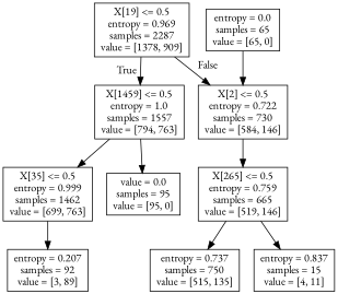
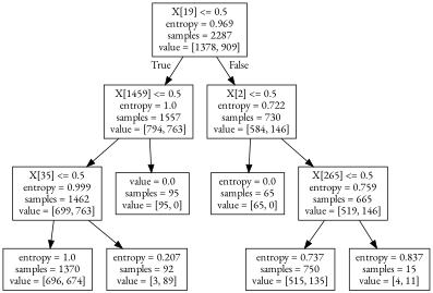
  digraph {
    fontname="EB Garamond"
    node [fontname="EB Garamond" shape=box]
    edge [fontname="EB Garamond"]
    n1 [label="X[19] <= 0.5\nentropy = 0.969\nsamples = 2287\nvalue = [1378, 909]"]
    n2 [label="X[1459] <= 0.5\nentropy = 1.0\nsamples = 1557\nvalue = [794, 763]"]
    n3 [label="X[2] <= 0.5\nentropy = 0.722\nsamples = 730\nvalue = [584, 146]"]
    n4 [label="X[35] <= 0.5\nentropy = 0.999\nsamples = 1462\nvalue = [699, 763]"]
    n5 [label="value = 0.0\nsamples = 95\nvalue = [95, 0]"]
    n6 [label="entropy = 0.0\nsamples = 65\nvalue = [65, 0]"]
    n7 [label="X[265] <= 0.5\nentropy = 0.759\nsamples = 665\nvalue = [519, 146]"]
+   n8 [label="entropy = 1.0\nsamples = 1370\nvalue = [696, 674]"]
    n9 [label="entropy = 0.207\nsamples = 92\nvalue = [3, 89]"]
    n10 [label="entropy = 0.737\nsamples = 750\nvalue = [515, 135]"]
    n11 [label="entropy = 0.837\nsamples = 15\nvalue = [4, 11]"]
    n1 -> n2 [headlabel=True labelangle=45 labeldistance=2.5]
    n1 -> n3 [headlabel=False labelangle=-45 labeldistance=2.5]
    n2 -> n4
    n2 -> n5
-   n6 -> n3
+   n3 -> n6
    n3 -> n7
+   n4 -> n8
    n4 -> n9
    n7 -> n10
    n7 -> n11
  }
